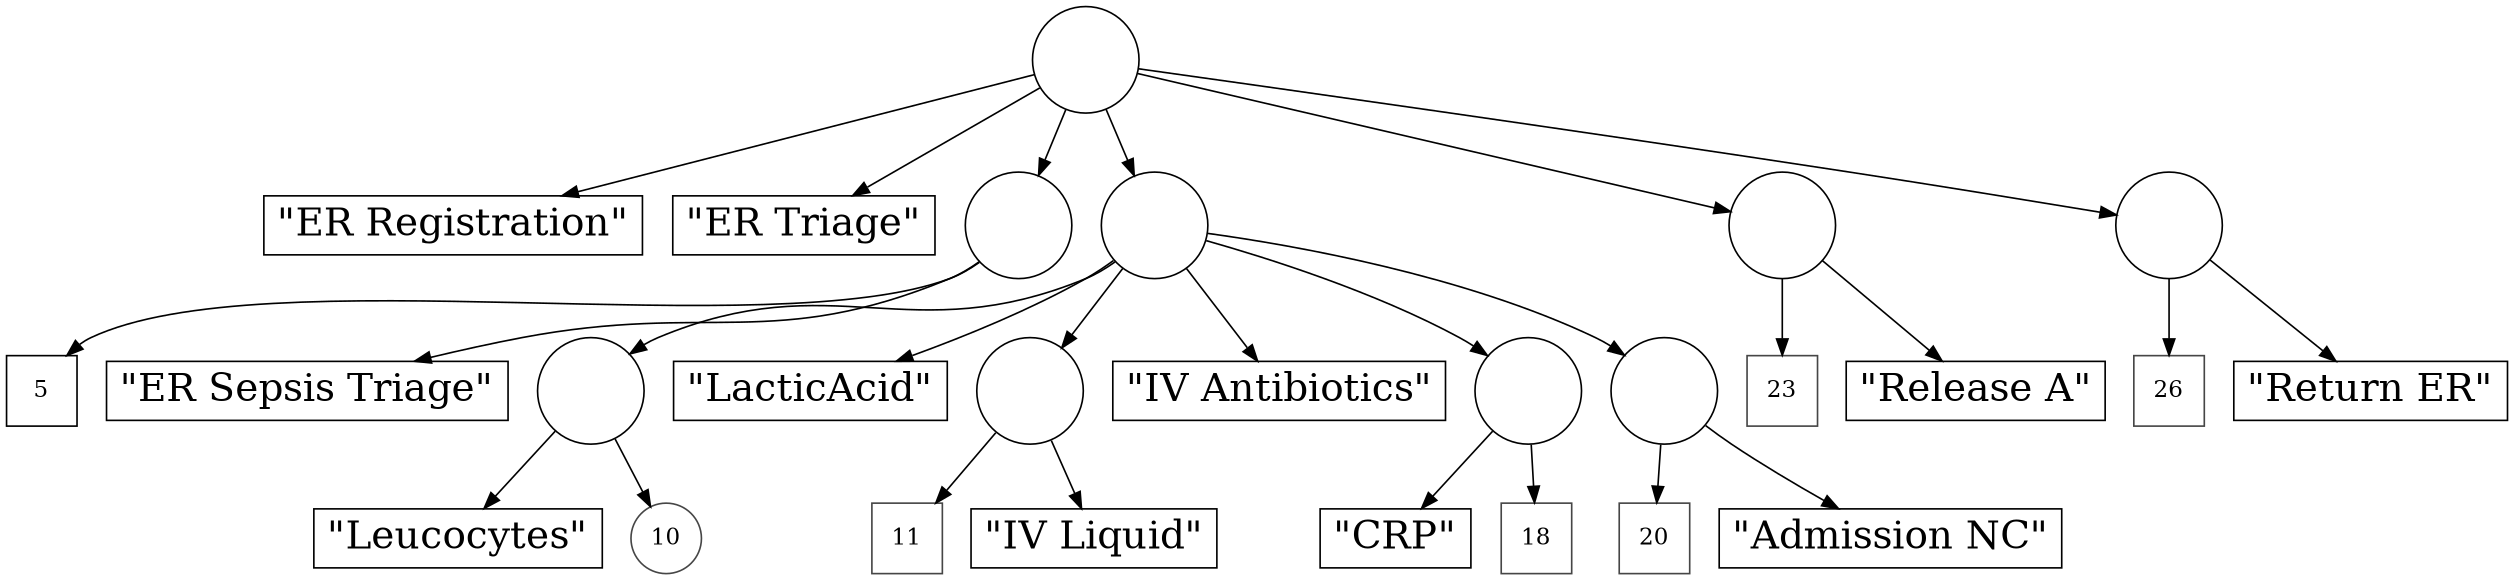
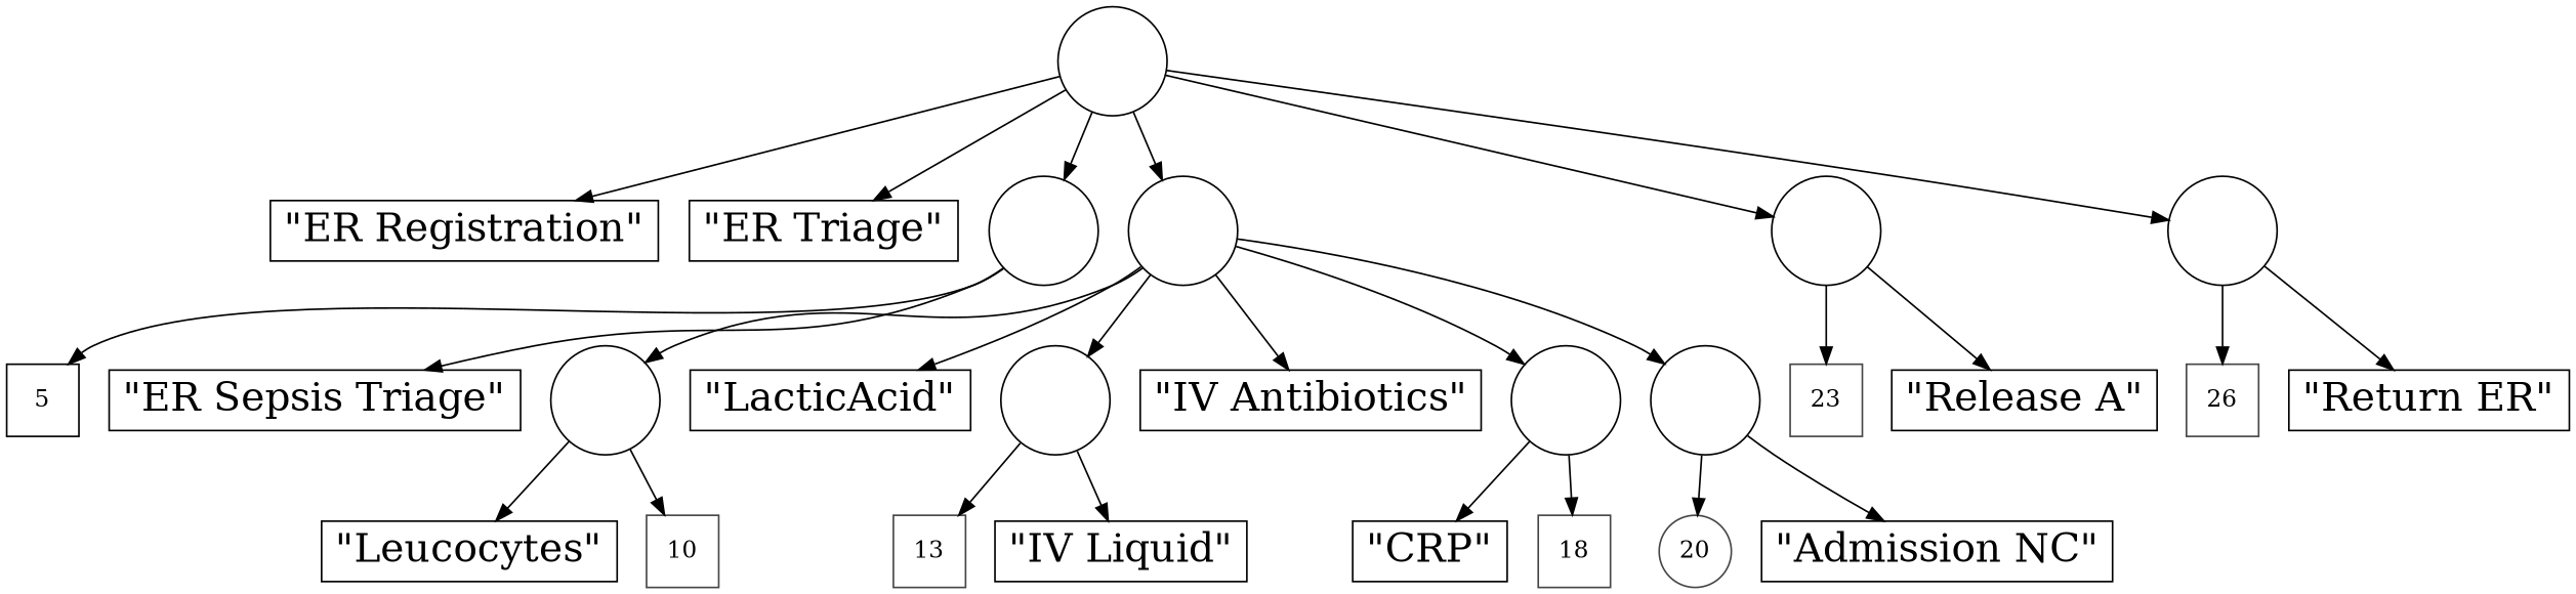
  digraph {
    node [color="#000000" fixedsize=true shape=box]
    edge [color="#000000"]
    n1 [height=0.9 label=" " shape=circle width=0.9]
    "\"ER Registration\"" [fontsize=24 fixedsize=""]
    "\"ER Triage\"" [fontsize=24 fixedsize=""]
    n4 [height=0.9 label=" " shape=circle width=0.9]
    n5 [height=0.9 label=" " shape=circle width=0.9]
    n6 [height=0.9 label=" " shape=circle width=0.9]
    n7 [height=0.9 label=" " shape=circle width=0.9]
    5 [fillcolor="#464646" height=0.6 width=0.6]
    "\"ER Sepsis Triage\"" [fontsize=24 fixedsize=""]
    n10 [height=0.9 label=" " shape=circle width=0.9]
    "\"LacticAcid\"" [fontsize=24 fixedsize=""]
    n12 [height=0.9 label=" " shape=circle width=0.9]
    "\"IV Antibiotics\"" [fontsize=24 fixedsize=""]
    n14 [height=0.9 label=" " shape=circle width=0.9]
    n15 [height=0.9 label=" " shape=circle width=0.9]
    23 [color="#464646" fillcolor="#464646" height=0.6 width=0.6]
    "\"Release A\"" [fontsize=24 fixedsize=""]
    26 [color="#464646" fillcolor="#464646" height=0.6 width=0.6]
    "\"Return ER\"" [fontsize=24 fixedsize=""]
    "\"Leucocytes\"" [fontsize=24 fixedsize=""]
-   10 [color="#464646" fillcolor="#464646" height=0.6 shape=circle width=0.6]
-   13 [color="#464646" fillcolor="#464646" height=0.6 width=0.6 label=11]
+   10 [color="#464646" fillcolor="#464646" height=0.6 width=0.6]
+   13 [color="#464646" fillcolor="#464646" height=0.6 width=0.6]
    "\"IV Liquid\"" [fontsize=24 fixedsize=""]
    "\"CRP\"" [fontsize=24 fixedsize=""]
    18 [color="#464646" fillcolor="#464646" height=0.6 width=0.6]
-   20 [color="#464646" fillcolor="#464646" height=0.6 width=0.6]
+   20 [color="#464646" fillcolor="#464646" height=0.6 shape=circle width=0.6]
    "\"Admission NC\"" [fontsize=24 fixedsize=""]
    n1 -> "\"ER Registration\""
    n1 -> "\"ER Triage\""
    n1 -> n4
    n1 -> n5
    n1 -> n6
    n1 -> n7
    n4 -> 5
    n4 -> "\"ER Sepsis Triage\""
    n5 -> n10
    n5 -> "\"LacticAcid\""
    n5 -> n12
    n5 -> "\"IV Antibiotics\""
    n5 -> n14
    n5 -> n15
    n6 -> 23
    n6 -> "\"Release A\""
    n7 -> 26
    n7 -> "\"Return ER\""
    n10 -> "\"Leucocytes\""
    n10 -> 10
    n12 -> 13
    n12 -> "\"IV Liquid\""
    n14 -> "\"CRP\""
    n14 -> 18
    n15 -> 20
    n15 -> "\"Admission NC\""
  }
